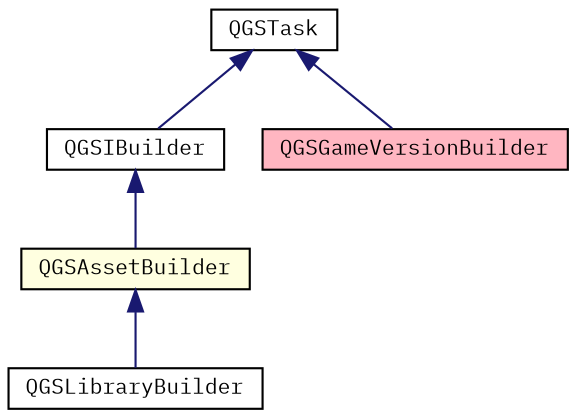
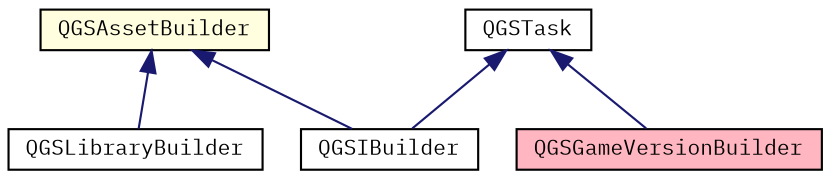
  digraph {
    fontname="IBM Plex Mono"
    node [color=black fillcolor=white fontname="IBM Plex Mono" fontsize=10 shape=record style=filled]
    edge [color=midnightblue dir=back fontname="IBM Plex Mono" fontsize=10 labelfontname=Helvetica labelfontsize=10 style=solid]
    n1 [fontcolor=black height=0.2 label=QGSIBuilder width=0.4]
    n2 [fillcolor=lightyellow height=0.2 label=QGSAssetBuilder width=0.4]
    n3 [height=0.2 label=QGSLibraryBuilder width=0.4]
    n4 [fillcolor=lightpink height=0.2 label=QGSGameVersionBuilder width=0.4]
    n5 [height=0.2 label=QGSTask width=0.4]
-   n1 -> n2
+   n2 -> n1
    n2 -> n3
    n5 -> n1
    n5 -> n4
  }
